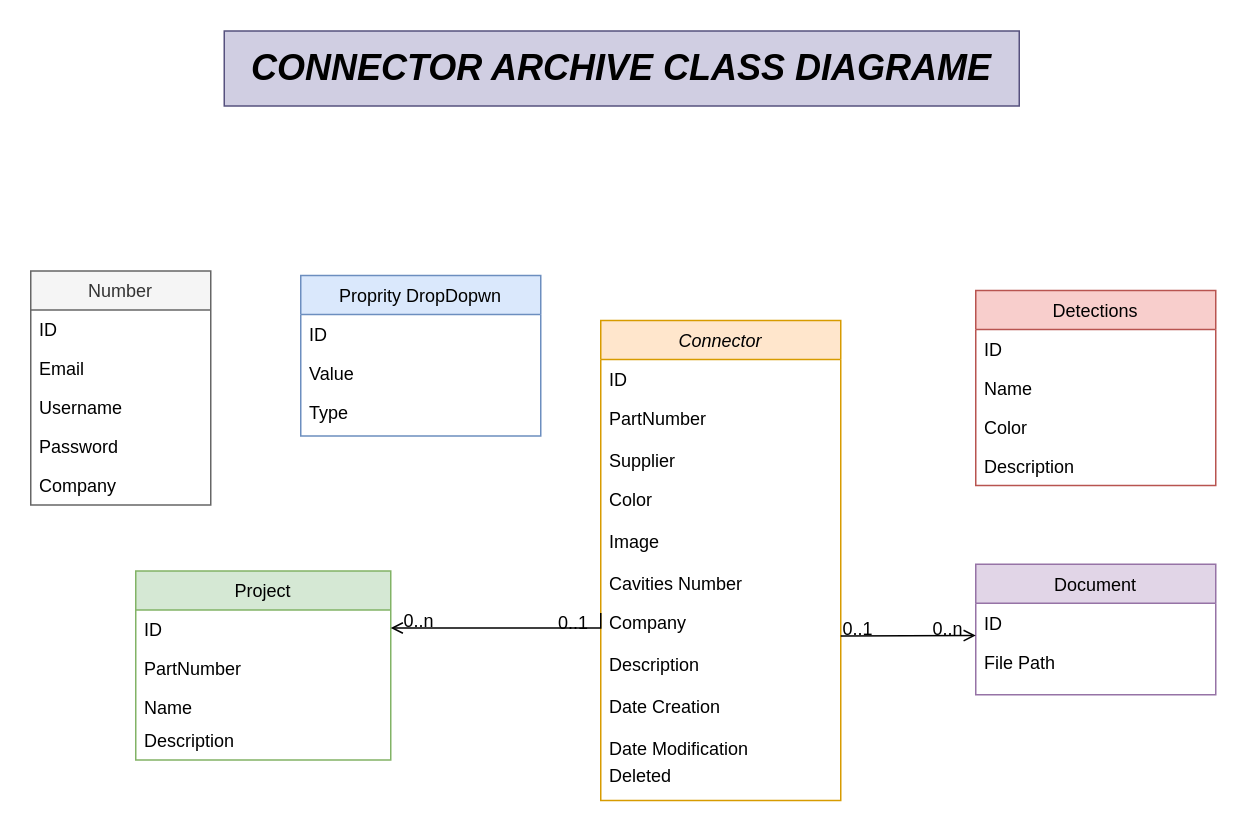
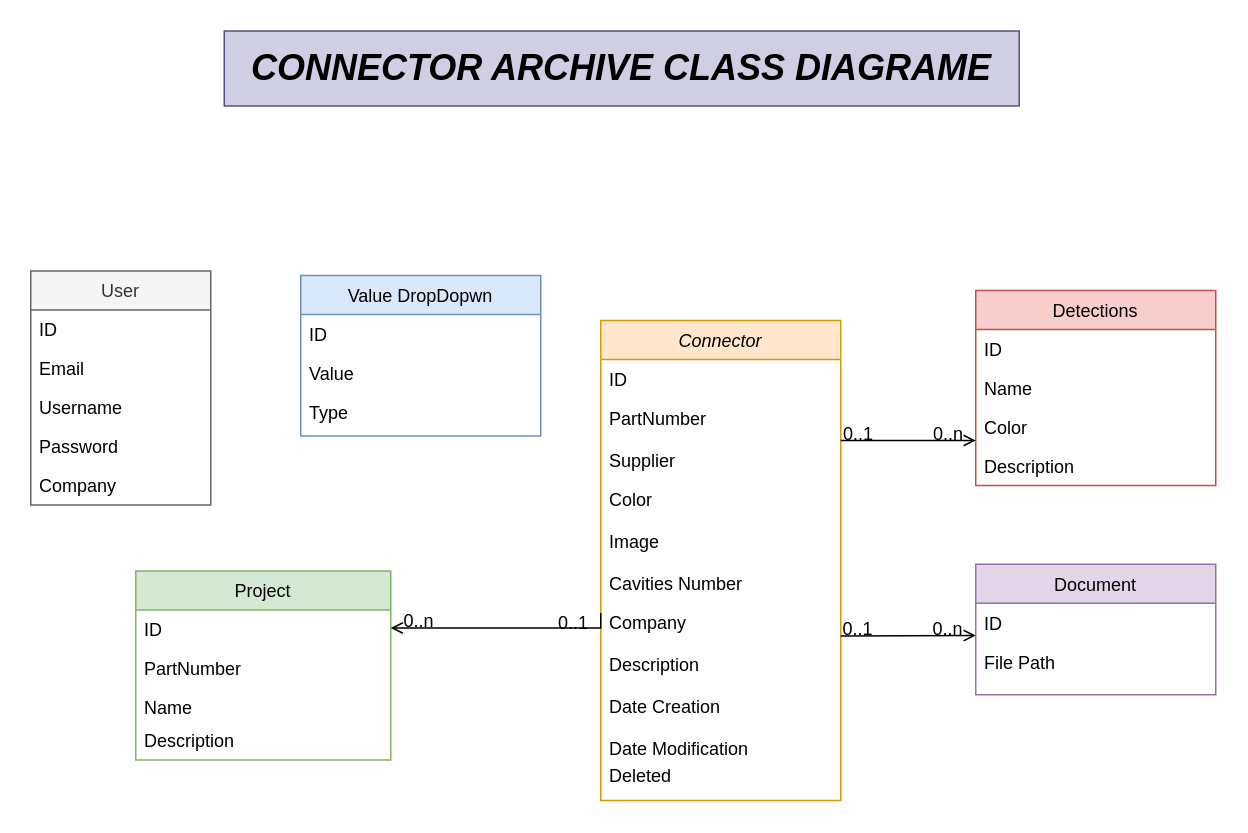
  <mxCell id="0" />
  <mxCell id="1" parent="0" />
  <mxCell id="2" value="Connector" style="swimlane;fontStyle=2;align=center;verticalAlign=top;childLayout=stackLayout;horizontal=1;startSize=26;horizontalStack=0;resizeParent=1;resizeLast=0;collapsible=1;marginBottom=0;rounded=0;shadow=0;strokeWidth=1;swimlaneFillColor=default;fillColor=#ffe6cc;strokeColor=#d79b00;" parent="1" vertex="1"><mxGeometry x="400" y="213" width="160" height="320" as="geometry"><mxRectangle x="230" y="140" width="160" height="26" as="alternateBounds" /></mxGeometry></mxCell>
  <mxCell id="3" value="ID" style="text;align=left;verticalAlign=top;spacingLeft=4;spacingRight=4;overflow=hidden;rotatable=0;points=[[0,0.5],[1,0.5]];portConstraint=eastwest;rounded=0;shadow=0;html=0;" parent="2" vertex="1"><mxGeometry y="26" width="160" height="26" as="geometry" /></mxCell>
  <mxCell id="4" value="PartNumber" style="text;align=left;verticalAlign=top;spacingLeft=4;spacingRight=4;overflow=hidden;rotatable=0;points=[[0,0.5],[1,0.5]];portConstraint=eastwest;" parent="2" vertex="1"><mxGeometry y="52" width="160" height="28" as="geometry" /></mxCell>
  <mxCell id="5" value="Supplier" style="text;align=left;verticalAlign=top;spacingLeft=4;spacingRight=4;overflow=hidden;rotatable=0;points=[[0,0.5],[1,0.5]];portConstraint=eastwest;rounded=0;shadow=0;html=0;" parent="2" vertex="1"><mxGeometry y="80" width="160" height="26" as="geometry" /></mxCell>
  <mxCell id="6" value="Color" style="text;align=left;verticalAlign=top;spacingLeft=4;spacingRight=4;overflow=hidden;rotatable=0;points=[[0,0.5],[1,0.5]];portConstraint=eastwest;rounded=0;shadow=0;html=0;" parent="2" vertex="1"><mxGeometry y="106" width="160" height="28" as="geometry" /></mxCell>
  <mxCell id="7" value="Image" style="text;align=left;verticalAlign=top;spacingLeft=4;spacingRight=4;overflow=hidden;rotatable=0;points=[[0,0.5],[1,0.5]];portConstraint=eastwest;rounded=0;shadow=0;html=0;" parent="2" vertex="1"><mxGeometry y="134" width="160" height="28" as="geometry" /></mxCell>
  <mxCell id="8" value="Cavities Number" style="text;align=left;verticalAlign=top;spacingLeft=4;spacingRight=4;overflow=hidden;rotatable=0;points=[[0,0.5],[1,0.5]];portConstraint=eastwest;rounded=0;shadow=0;html=0;" parent="2" vertex="1"><mxGeometry y="162" width="160" height="26" as="geometry" /></mxCell>
  <mxCell id="9" value="Company" style="text;align=left;verticalAlign=top;spacingLeft=4;spacingRight=4;overflow=hidden;rotatable=0;points=[[0,0.5],[1,0.5]];portConstraint=eastwest;rounded=0;shadow=0;html=0;" parent="2" vertex="1"><mxGeometry y="188" width="160" height="28" as="geometry" /></mxCell>
  <mxCell id="10" value="Description" style="text;align=left;verticalAlign=top;spacingLeft=4;spacingRight=4;overflow=hidden;rotatable=0;points=[[0,0.5],[1,0.5]];portConstraint=eastwest;rounded=0;shadow=0;html=0;" parent="2" vertex="1"><mxGeometry y="216" width="160" height="28" as="geometry" /></mxCell>
  <mxCell id="11" value="Date Creation" style="text;align=left;verticalAlign=top;spacingLeft=4;spacingRight=4;overflow=hidden;rotatable=0;points=[[0,0.5],[1,0.5]];portConstraint=eastwest;rounded=0;shadow=0;html=0;" parent="2" vertex="1"><mxGeometry y="244" width="160" height="28" as="geometry" /></mxCell>
  <mxCell id="12" value="Date Modification" style="text;align=left;verticalAlign=top;spacingLeft=4;spacingRight=4;overflow=hidden;rotatable=0;points=[[0,0.5],[1,0.5]];portConstraint=eastwest;rounded=0;shadow=0;html=0;" parent="2" vertex="1"><mxGeometry y="272" width="160" height="18" as="geometry" /></mxCell>
  <mxCell id="13" value="Deleted" style="text;align=left;verticalAlign=top;spacingLeft=4;spacingRight=4;overflow=hidden;rotatable=0;points=[[0,0.5],[1,0.5]];portConstraint=eastwest;rounded=0;shadow=0;html=0;" parent="2" vertex="1"><mxGeometry y="290" width="160" height="20" as="geometry" /></mxCell>
  <mxCell id="14" value="Detections" style="swimlane;fontStyle=0;align=center;verticalAlign=top;childLayout=stackLayout;horizontal=1;startSize=26;horizontalStack=0;resizeParent=1;resizeLast=0;collapsible=1;marginBottom=0;rounded=0;shadow=0;strokeWidth=1;swimlaneFillColor=default;fillColor=#f8cecc;strokeColor=#b85450;" parent="1" vertex="1"><mxGeometry x="650" y="193" width="160" height="130" as="geometry"><mxRectangle x="550" y="140" width="160" height="26" as="alternateBounds" /></mxGeometry></mxCell>
  <mxCell id="15" value="ID" style="text;align=left;verticalAlign=top;spacingLeft=4;spacingRight=4;overflow=hidden;rotatable=0;points=[[0,0.5],[1,0.5]];portConstraint=eastwest;rounded=0;shadow=0;html=0;" parent="14" vertex="1"><mxGeometry y="26" width="160" height="26" as="geometry" /></mxCell>
  <mxCell id="16" value="Name" style="text;align=left;verticalAlign=top;spacingLeft=4;spacingRight=4;overflow=hidden;rotatable=0;points=[[0,0.5],[1,0.5]];portConstraint=eastwest;rounded=0;shadow=0;html=0;" parent="14" vertex="1"><mxGeometry y="52" width="160" height="26" as="geometry" /></mxCell>
  <mxCell id="17" value="Color" style="text;align=left;verticalAlign=top;spacingLeft=4;spacingRight=4;overflow=hidden;rotatable=0;points=[[0,0.5],[1,0.5]];portConstraint=eastwest;rounded=0;shadow=0;html=0;" parent="14" vertex="1"><mxGeometry y="78" width="160" height="26" as="geometry" /></mxCell>
  <mxCell id="18" value="Description" style="text;align=left;verticalAlign=top;spacingLeft=4;spacingRight=4;overflow=hidden;rotatable=0;points=[[0,0.5],[1,0.5]];portConstraint=eastwest;rounded=0;shadow=0;html=0;" parent="14" vertex="1"><mxGeometry y="104" width="160" height="26" as="geometry" /></mxCell>
- <mxCell id="22" value="Proprity DropDopwn" style="swimlane;fontStyle=0;align=center;verticalAlign=top;childLayout=stackLayout;horizontal=1;startSize=26;horizontalStack=0;resizeParent=1;resizeLast=0;collapsible=1;marginBottom=0;rounded=0;shadow=0;strokeWidth=1;fillStyle=solid;fillColor=#dae8fc;strokeColor=#6c8ebf;swimlaneFillColor=default;" parent="1" vertex="1"><mxGeometry x="200" y="183" width="160" height="107" as="geometry"><mxRectangle x="550" y="140" width="160" height="26" as="alternateBounds" /></mxGeometry></mxCell>
+ <mxCell id="19" value="" style="endArrow=open;shadow=0;strokeWidth=1;rounded=0;endFill=1;edgeStyle=elbowEdgeStyle;elbow=vertical;" parent="1" source="2" target="14" edge="1"><mxGeometry x="0.5" y="41" relative="1" as="geometry"><mxPoint x="570" y="305" as="sourcePoint" /><mxPoint x="730" y="305" as="targetPoint" /><mxPoint x="-40" y="32" as="offset" /><Array as="points"><mxPoint x="610" y="293" /></Array></mxGeometry></mxCell>
+ <mxCell id="20" value="0..1" style="resizable=0;align=left;verticalAlign=bottom;labelBackgroundColor=none;fontSize=12;" parent="19" connectable="0" vertex="1"><mxGeometry x="-1" relative="1" as="geometry"><mxPoint y="4" as="offset" /></mxGeometry></mxCell>
+ <mxCell id="21" value="0..n" style="resizable=0;align=right;verticalAlign=bottom;labelBackgroundColor=none;fontSize=12;" parent="19" connectable="0" vertex="1"><mxGeometry x="1" relative="1" as="geometry"><mxPoint x="-7" y="4" as="offset" /></mxGeometry></mxCell>
+ <mxCell id="22" value="Value DropDopwn" style="swimlane;fontStyle=0;align=center;verticalAlign=top;childLayout=stackLayout;horizontal=1;startSize=26;horizontalStack=0;resizeParent=1;resizeLast=0;collapsible=1;marginBottom=0;rounded=0;shadow=0;strokeWidth=1;fillStyle=solid;fillColor=#dae8fc;strokeColor=#6c8ebf;swimlaneFillColor=default;" parent="1" vertex="1"><mxGeometry x="200" y="183" width="160" height="107" as="geometry"><mxRectangle x="550" y="140" width="160" height="26" as="alternateBounds" /></mxGeometry></mxCell>
  <mxCell id="23" value="ID" style="text;align=left;verticalAlign=top;spacingLeft=4;spacingRight=4;overflow=hidden;rotatable=0;points=[[0,0.5],[1,0.5]];portConstraint=eastwest;rounded=0;shadow=0;html=0;" parent="22" vertex="1"><mxGeometry y="26" width="160" height="26" as="geometry" /></mxCell>
  <mxCell id="24" value="Value" style="text;align=left;verticalAlign=top;spacingLeft=4;spacingRight=4;overflow=hidden;rotatable=0;points=[[0,0.5],[1,0.5]];portConstraint=eastwest;rounded=0;shadow=0;html=0;" parent="22" vertex="1"><mxGeometry y="52" width="160" height="26" as="geometry" /></mxCell>
  <mxCell id="25" value="Type" style="text;align=left;verticalAlign=top;spacingLeft=4;spacingRight=4;overflow=hidden;rotatable=0;points=[[0,0.5],[1,0.5]];portConstraint=eastwest;rounded=0;shadow=0;html=0;fillColor=none;" parent="22" vertex="1"><mxGeometry y="78" width="160" height="26" as="geometry" /></mxCell>
- <mxCell id="26" value="Number" style="swimlane;fontStyle=0;align=center;verticalAlign=top;childLayout=stackLayout;horizontal=1;startSize=26;horizontalStack=0;resizeParent=1;resizeLast=0;collapsible=1;marginBottom=0;rounded=0;shadow=0;strokeWidth=1;swimlaneFillColor=default;fillColor=#f5f5f5;fontColor=#333333;strokeColor=#666666;" parent="1" vertex="1"><mxGeometry x="20" y="180" width="120" height="156" as="geometry"><mxRectangle x="-80" y="156" width="160" height="26" as="alternateBounds" /></mxGeometry></mxCell>
+ <mxCell id="26" value="User" style="swimlane;fontStyle=0;align=center;verticalAlign=top;childLayout=stackLayout;horizontal=1;startSize=26;horizontalStack=0;resizeParent=1;resizeLast=0;collapsible=1;marginBottom=0;rounded=0;shadow=0;strokeWidth=1;swimlaneFillColor=default;fillColor=#f5f5f5;fontColor=#333333;strokeColor=#666666;" parent="1" vertex="1"><mxGeometry x="20" y="180" width="120" height="156" as="geometry"><mxRectangle x="-80" y="156" width="160" height="26" as="alternateBounds" /></mxGeometry></mxCell>
  <mxCell id="27" value="ID" style="text;align=left;verticalAlign=top;spacingLeft=4;spacingRight=4;overflow=hidden;rotatable=0;points=[[0,0.5],[1,0.5]];portConstraint=eastwest;rounded=0;shadow=0;html=0;" parent="26" vertex="1"><mxGeometry y="26" width="120" height="26" as="geometry" /></mxCell>
  <mxCell id="28" value="Email" style="text;align=left;verticalAlign=top;spacingLeft=4;spacingRight=4;overflow=hidden;rotatable=0;points=[[0,0.5],[1,0.5]];portConstraint=eastwest;rounded=0;shadow=0;html=0;" parent="26" vertex="1"><mxGeometry y="52" width="120" height="26" as="geometry" /></mxCell>
  <mxCell id="29" value="Username" style="text;align=left;verticalAlign=top;spacingLeft=4;spacingRight=4;overflow=hidden;rotatable=0;points=[[0,0.5],[1,0.5]];portConstraint=eastwest;rounded=0;shadow=0;html=0;" parent="26" vertex="1"><mxGeometry y="78" width="120" height="26" as="geometry" /></mxCell>
  <mxCell id="30" value="Password" style="text;align=left;verticalAlign=top;spacingLeft=4;spacingRight=4;overflow=hidden;rotatable=0;points=[[0,0.5],[1,0.5]];portConstraint=eastwest;rounded=0;shadow=0;html=0;" parent="26" vertex="1"><mxGeometry y="104" width="120" height="26" as="geometry" /></mxCell>
  <mxCell id="31" value="Company" style="text;align=left;verticalAlign=top;spacingLeft=4;spacingRight=4;overflow=hidden;rotatable=0;points=[[0,0.5],[1,0.5]];portConstraint=eastwest;rounded=0;shadow=0;html=0;" parent="26" vertex="1"><mxGeometry y="130" width="120" height="26" as="geometry" /></mxCell>
  <mxCell id="32" value="Document" style="swimlane;fontStyle=0;align=center;verticalAlign=top;childLayout=stackLayout;horizontal=1;startSize=26;horizontalStack=0;resizeParent=1;resizeLast=0;collapsible=1;marginBottom=0;rounded=0;shadow=0;strokeWidth=1;swimlaneFillColor=default;fillColor=#e1d5e7;strokeColor=#9673a6;" parent="1" vertex="1"><mxGeometry x="650" y="375.5" width="160" height="87" as="geometry"><mxRectangle x="550" y="140" width="160" height="26" as="alternateBounds" /></mxGeometry></mxCell>
  <mxCell id="33" value="ID" style="text;align=left;verticalAlign=top;spacingLeft=4;spacingRight=4;overflow=hidden;rotatable=0;points=[[0,0.5],[1,0.5]];portConstraint=eastwest;rounded=0;shadow=0;html=0;" parent="32" vertex="1"><mxGeometry y="26" width="160" height="26" as="geometry" /></mxCell>
  <mxCell id="34" value="File Path" style="text;align=left;verticalAlign=top;spacingLeft=4;spacingRight=4;overflow=hidden;rotatable=0;points=[[0,0.5],[1,0.5]];portConstraint=eastwest;rounded=0;shadow=0;html=0;" parent="32" vertex="1"><mxGeometry y="52" width="160" height="26" as="geometry" /></mxCell>
  <mxCell id="35" value="" style="endArrow=open;shadow=0;strokeWidth=1;rounded=0;endFill=1;edgeStyle=elbowEdgeStyle;elbow=vertical;" parent="1" target="32" edge="1"><mxGeometry x="0.5" y="41" relative="1" as="geometry"><mxPoint x="560" y="423.29" as="sourcePoint" /><mxPoint x="640" y="423.29" as="targetPoint" /><mxPoint x="-40" y="32" as="offset" /><Array as="points" /></mxGeometry></mxCell>
  <mxCell id="36" value="0..1" style="resizable=0;align=left;verticalAlign=bottom;labelBackgroundColor=none;fontSize=12;" parent="35" connectable="0" vertex="1"><mxGeometry x="-1" relative="1" as="geometry"><mxPoint y="4" as="offset" /></mxGeometry></mxCell>
  <mxCell id="37" value="0..n" style="resizable=0;align=right;verticalAlign=bottom;labelBackgroundColor=none;fontSize=12;" parent="35" connectable="0" vertex="1"><mxGeometry x="1" relative="1" as="geometry"><mxPoint x="-7" y="4" as="offset" /></mxGeometry></mxCell>
  <mxCell id="38" value="Project" style="swimlane;fontStyle=0;align=center;verticalAlign=top;childLayout=stackLayout;horizontal=1;startSize=26;horizontalStack=0;resizeParent=1;resizeLast=0;collapsible=1;marginBottom=0;rounded=0;shadow=0;strokeWidth=1;swimlaneFillColor=default;fillColor=#d5e8d4;strokeColor=#82b366;" parent="1" vertex="1"><mxGeometry x="90" y="380" width="170" height="126" as="geometry"><mxRectangle x="550" y="140" width="160" height="26" as="alternateBounds" /></mxGeometry></mxCell>
  <mxCell id="39" value="ID" style="text;align=left;verticalAlign=top;spacingLeft=4;spacingRight=4;overflow=hidden;rotatable=0;points=[[0,0.5],[1,0.5]];portConstraint=eastwest;rounded=0;shadow=0;html=0;" parent="38" vertex="1"><mxGeometry y="26" width="170" height="26" as="geometry" /></mxCell>
  <mxCell id="40" value="PartNumber" style="text;align=left;verticalAlign=top;spacingLeft=4;spacingRight=4;overflow=hidden;rotatable=0;points=[[0,0.5],[1,0.5]];portConstraint=eastwest;rounded=0;shadow=0;html=0;" parent="38" vertex="1"><mxGeometry y="52" width="170" height="26" as="geometry" /></mxCell>
  <mxCell id="41" value="Name" style="text;align=left;verticalAlign=top;spacingLeft=4;spacingRight=4;overflow=hidden;rotatable=0;points=[[0,0.5],[1,0.5]];portConstraint=eastwest;rounded=0;shadow=0;html=0;" parent="38" vertex="1"><mxGeometry y="78" width="170" height="22" as="geometry" /></mxCell>
  <mxCell id="42" value="Description" style="text;align=left;verticalAlign=top;spacingLeft=4;spacingRight=4;overflow=hidden;rotatable=0;points=[[0,0.5],[1,0.5]];portConstraint=eastwest;rounded=0;shadow=0;html=0;" vertex="1" parent="38"><mxGeometry y="100" width="170" height="26" as="geometry" /></mxCell>
  <mxCell id="43" value="" style="endArrow=open;shadow=0;strokeWidth=1;rounded=0;endFill=1;edgeStyle=elbowEdgeStyle;elbow=vertical;exitX=0;exitY=0.25;exitDx=0;exitDy=0;exitPerimeter=0;" parent="1" source="9" target="38" edge="1"><mxGeometry x="0.5" y="41" relative="1" as="geometry"><mxPoint x="320" y="423.1" as="sourcePoint" /><mxPoint x="290" y="453" as="targetPoint" /><mxPoint x="-40" y="32" as="offset" /><Array as="points"><mxPoint x="330" y="418" /></Array></mxGeometry></mxCell>
  <mxCell id="44" value="0..1" style="resizable=0;align=left;verticalAlign=bottom;labelBackgroundColor=none;fontSize=12;" parent="43" connectable="0" vertex="1"><mxGeometry x="-1" relative="1" as="geometry"><mxPoint x="-30" y="15" as="offset" /></mxGeometry></mxCell>
  <mxCell id="45" value="0..n" style="resizable=0;align=right;verticalAlign=bottom;labelBackgroundColor=none;fontSize=12;" parent="43" connectable="0" vertex="1"><mxGeometry x="1" relative="1" as="geometry"><mxPoint x="30" y="4" as="offset" /></mxGeometry></mxCell>
  <mxCell id="46" value="&lt;h1 style=&quot;border-color: var(--border-color);&quot;&gt;&lt;b style=&quot;border-color: var(--border-color);&quot;&gt;&lt;i style=&quot;border-color: var(--border-color);&quot;&gt;CONNECTOR ARCHIVE CLASS DIAGRAME&lt;/i&gt;&lt;/b&gt;&lt;/h1&gt;" style="rounded=0;whiteSpace=wrap;html=1;fillStyle=solid;fillColor=#d0cee2;strokeColor=#56517e;" parent="1" vertex="1"><mxGeometry x="149" y="20" width="530" height="50" as="geometry" /></mxCell>
